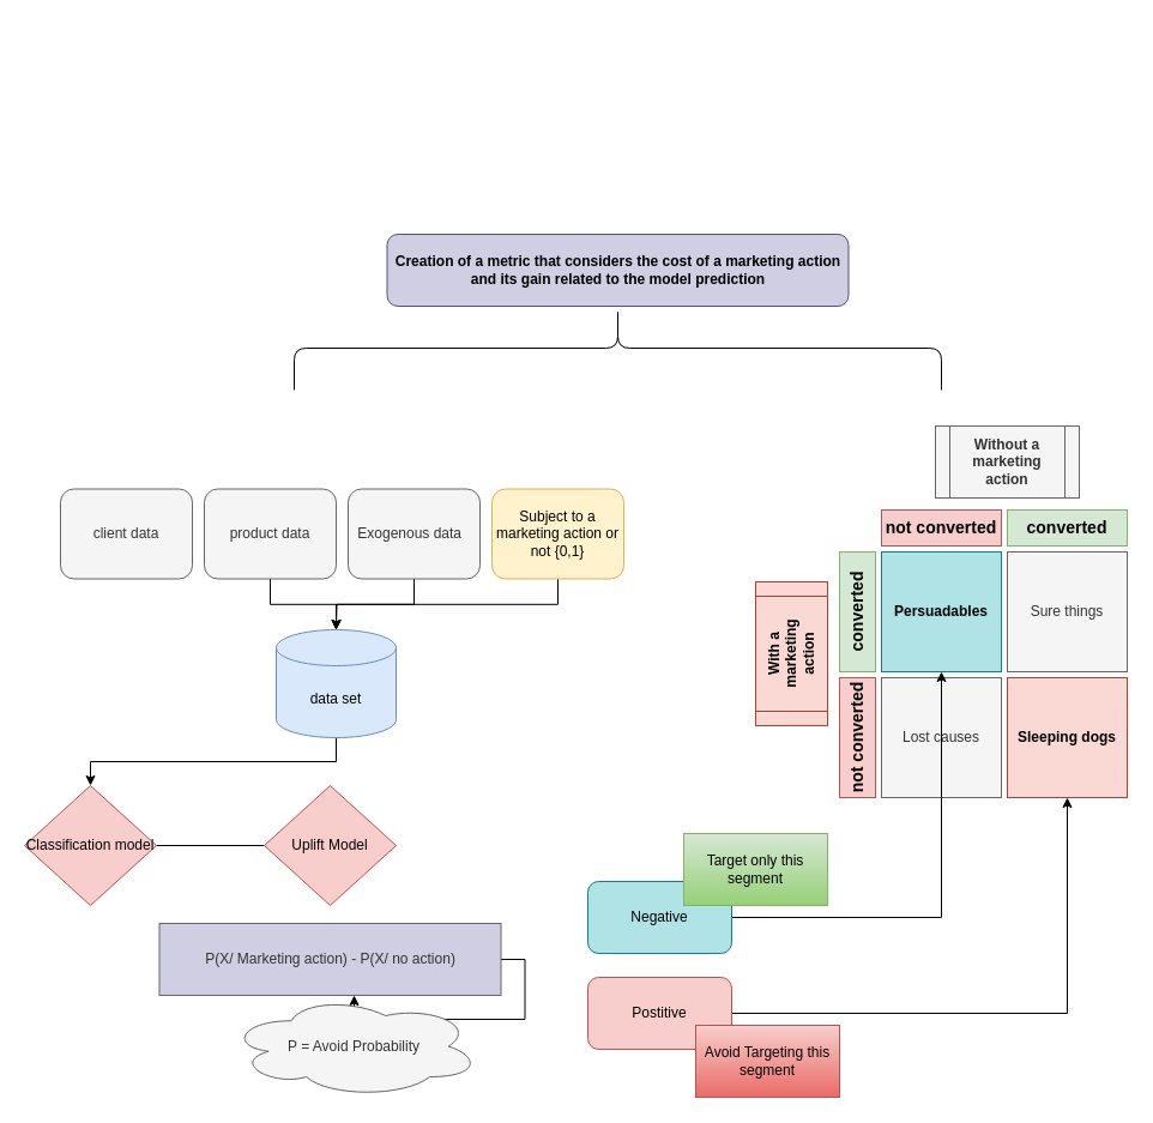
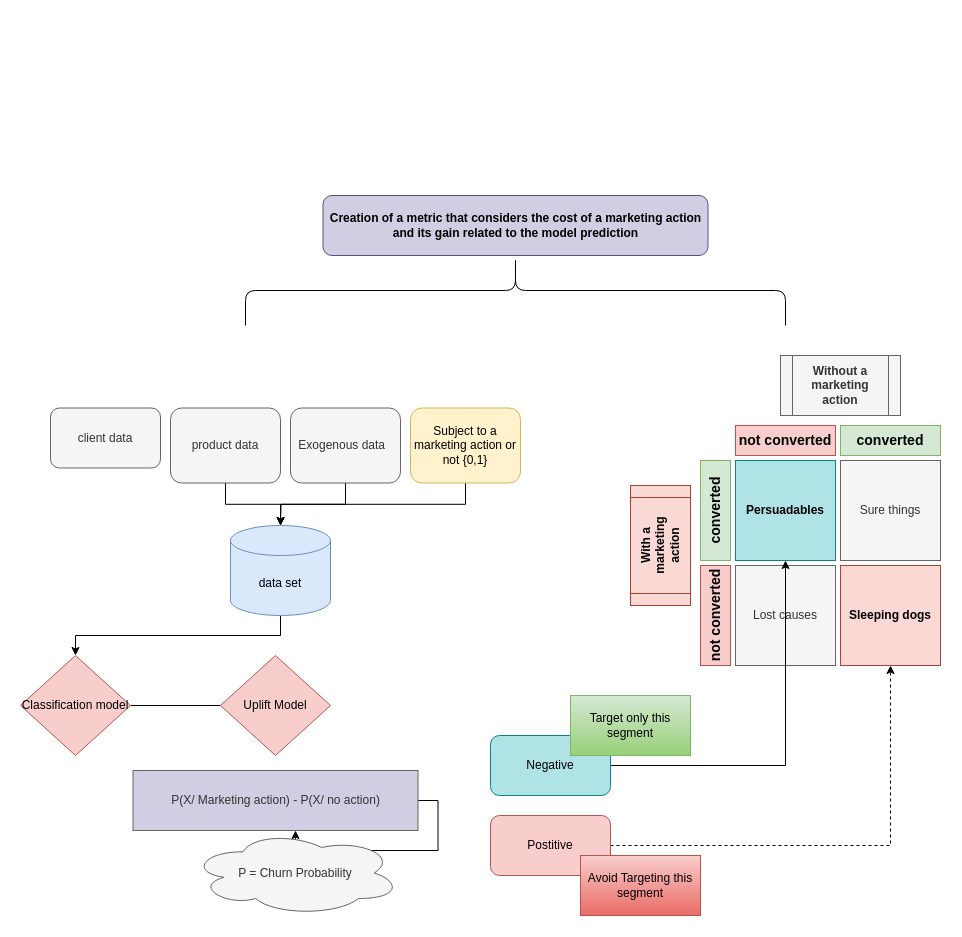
  <mxCell id="0" />
  <mxCell id="1" parent="0" />
  <mxCell id="2" value="&lt;b&gt;Persuadables&lt;/b&gt;" style="html=1;fillColor=#b0e3e6;strokeColor=#0e8088;shadow=0;fontSize=12;align=center;fontStyle=0;whiteSpace=wrap;rounded=0;" parent="1" vertex="1"><mxGeometry x="735" y="460" width="100" height="100" as="geometry" /></mxCell>
  <mxCell id="3" value="Sure things" style="html=1;shadow=0;fontSize=12;align=center;fontStyle=0;whiteSpace=wrap;rounded=0;fillColor=#f5f5f5;fontColor=#333333;strokeColor=#666666;" parent="1" vertex="1"><mxGeometry x="840" y="460" width="100" height="100" as="geometry" /></mxCell>
  <mxCell id="4" value="Lost causes" style="html=1;shadow=0;fontSize=12;align=center;fontStyle=0;whiteSpace=wrap;rounded=0;fillColor=#f5f5f5;fontColor=#333333;strokeColor=#666666;" parent="1" vertex="1"><mxGeometry x="735" y="565" width="100" height="100" as="geometry" /></mxCell>
  <mxCell id="5" value="&lt;b&gt;Sleeping dogs&lt;/b&gt;" style="html=1;fillColor=#fad9d5;strokeColor=#ae4132;shadow=0;fontSize=12;align=center;fontStyle=0;whiteSpace=wrap;rounded=0;" parent="1" vertex="1"><mxGeometry x="840" y="565" width="100" height="100" as="geometry" /></mxCell>
  <mxCell id="6" value="converted" style="html=1;fillColor=#d5e8d4;strokeColor=#82b366;shadow=0;fontSize=14;align=center;fontStyle=1;whiteSpace=wrap;horizontal=0;rounded=0;" parent="1" vertex="1"><mxGeometry x="700" y="460" width="30" height="100" as="geometry" /></mxCell>
  <mxCell id="7" value="not converted" style="html=1;fillColor=#f8cecc;strokeColor=#b85450;shadow=0;fontSize=14;align=center;fontStyle=1;whiteSpace=wrap;horizontal=0;rounded=0;" parent="1" vertex="1"><mxGeometry x="700" y="565" width="30" height="100" as="geometry" /></mxCell>
  <mxCell id="8" value="not converted" style="html=1;fillColor=#f8cecc;strokeColor=#b85450;shadow=0;fontSize=14;align=center;fontStyle=1;whiteSpace=wrap;rounded=0;" parent="1" vertex="1"><mxGeometry x="735" y="425" width="100" height="30" as="geometry" /></mxCell>
  <mxCell id="9" value="converted" style="html=1;fillColor=#d5e8d4;strokeColor=#82b366;shadow=0;fontSize=14;align=center;fontStyle=1;whiteSpace=wrap;rounded=0;" parent="1" vertex="1"><mxGeometry x="840" y="425" width="100" height="30" as="geometry" /></mxCell>
  <mxCell id="10" value="&lt;b&gt;Without a marketing action&lt;/b&gt;" style="shape=process;whiteSpace=wrap;html=1;backgroundOutline=1;fillColor=#f5f5f5;fontColor=#333333;strokeColor=#666666;" parent="1" vertex="1"><mxGeometry x="780" y="355" width="120" height="60" as="geometry" /></mxCell>
  <mxCell id="11" value="&lt;b&gt;With a marketing action&lt;/b&gt;" style="shape=process;whiteSpace=wrap;html=1;backgroundOutline=1;rotation=-90;fillColor=#fad9d5;strokeColor=#ae4132;" parent="1" vertex="1"><mxGeometry x="600" y="515" width="120" height="60" as="geometry" /></mxCell>
- <mxCell id="12" value="client data" style="rounded=1;whiteSpace=wrap;html=1;fillColor=#f5f5f5;fontColor=#333333;strokeColor=#666666;" parent="1" vertex="1"><mxGeometry x="50" y="407.5" width="110" height="75" as="geometry" /></mxCell>
+ <mxCell id="12" value="client data" style="rounded=1;whiteSpace=wrap;html=1;fillColor=#f5f5f5;fontColor=#333333;strokeColor=#666666;" parent="1" vertex="1"><mxGeometry x="50" y="407.5" width="110" height="60" as="geometry" /></mxCell>
  <mxCell id="13" style="edgeStyle=orthogonalEdgeStyle;rounded=0;orthogonalLoop=1;jettySize=auto;html=1;exitX=0.5;exitY=1;exitDx=0;exitDy=0;" parent="1" source="14" target="20" edge="1"><mxGeometry relative="1" as="geometry" /></mxCell>
  <mxCell id="14" value="product data" style="rounded=1;whiteSpace=wrap;html=1;fillColor=#f5f5f5;fontColor=#333333;strokeColor=#666666;" parent="1" vertex="1"><mxGeometry x="170" y="407.5" width="110" height="75" as="geometry" /></mxCell>
  <mxCell id="15" style="edgeStyle=orthogonalEdgeStyle;rounded=0;orthogonalLoop=1;jettySize=auto;html=1;exitX=0.5;exitY=1;exitDx=0;exitDy=0;" parent="1" source="16" edge="1"><mxGeometry relative="1" as="geometry"><mxPoint y="525" as="targetPoint" x="280" /></mxGeometry></mxCell>
  <mxCell id="16" value="Exogenous data&amp;nbsp;&amp;nbsp;" style="rounded=1;whiteSpace=wrap;html=1;fillColor=#f5f5f5;fontColor=#333333;strokeColor=#666666;" parent="1" vertex="1"><mxGeometry x="290" y="407.5" width="110" height="75" as="geometry" /></mxCell>
  <mxCell id="17" style="edgeStyle=orthogonalEdgeStyle;rounded=0;orthogonalLoop=1;jettySize=auto;html=1;exitX=0.5;exitY=1;exitDx=0;exitDy=0;entryX=0.5;entryY=0;entryDx=0;entryDy=0;entryPerimeter=0;" parent="1" source="18" target="20" edge="1"><mxGeometry relative="1" as="geometry" /></mxCell>
  <mxCell id="18" value="Subject to a marketing action or not {0,1}" style="rounded=1;whiteSpace=wrap;html=1;fillColor=#fff2cc;strokeColor=#d6b656;" parent="1" vertex="1"><mxGeometry x="410" y="407.5" width="110" height="75" as="geometry" /></mxCell>
  <mxCell id="19" style="edgeStyle=orthogonalEdgeStyle;rounded=0;orthogonalLoop=1;jettySize=auto;html=1;exitX=0.5;exitY=1;exitDx=0;exitDy=0;exitPerimeter=0;" parent="1" source="20" target="22" edge="1"><mxGeometry relative="1" as="geometry" /></mxCell>
  <mxCell id="20" value="data set" style="shape=cylinder3;whiteSpace=wrap;html=1;boundedLbl=1;backgroundOutline=1;size=15;fillColor=#dae8fc;strokeColor=#6c8ebf;" parent="1" vertex="1"><mxGeometry x="230" y="525" width="100" height="90" as="geometry" /></mxCell>
  <mxCell id="21" style="edgeStyle=orthogonalEdgeStyle;rounded=0;orthogonalLoop=1;jettySize=auto;html=1;exitX=1;exitY=0.5;exitDx=0;exitDy=0;entryX=0;entryY=0.5;entryDx=0;entryDy=0;endArrow=none;" parent="1" source="22" target="25" edge="1"><mxGeometry relative="1" as="geometry" /></mxCell>
  <mxCell id="22" value="Classification model" style="rhombus;whiteSpace=wrap;html=1;fillColor=#f8cecc;strokeColor=#b85450;" parent="1" vertex="1"><mxGeometry x="20" y="655" width="110" height="100" as="geometry" /></mxCell>
  <mxCell id="23" style="edgeStyle=orthogonalEdgeStyle;rounded=0;orthogonalLoop=1;jettySize=auto;html=1;exitX=1;exitY=0.5;exitDx=0;exitDy=0;" parent="1" source="24" target="26" edge="1"><mxGeometry relative="1" as="geometry" /></mxCell>
  <mxCell id="24" value="P(X/ Marketing action) - P(X/ no action)" style="rounded=0;whiteSpace=wrap;html=1;fillColor=#d0cee2;fontColor=#333333;strokeColor=#666666;" parent="1" vertex="1"><mxGeometry x="132.5" y="770" width="285" height="60" as="geometry" /></mxCell>
  <mxCell id="25" value="Uplift Model" style="rhombus;whiteSpace=wrap;html=1;fillColor=#f8cecc;strokeColor=#b85450;" parent="1" vertex="1"><mxGeometry x="220" y="655" width="110" height="100" as="geometry" /></mxCell>
- <mxCell id="26" value="P = Avoid Probability" style="ellipse;shape=cloud;whiteSpace=wrap;html=1;fillColor=#f5f5f5;fontColor=#333333;strokeColor=#666666;" parent="1" vertex="1"><mxGeometry x="190" y="830" width="210" height="85" as="geometry" /></mxCell>
+ <mxCell id="26" value="P = Churn Probability" style="ellipse;shape=cloud;whiteSpace=wrap;html=1;fillColor=#f5f5f5;fontColor=#333333;strokeColor=#666666;" parent="1" vertex="1"><mxGeometry x="190" y="830" width="210" height="85" as="geometry" /></mxCell>
  <mxCell id="27" style="edgeStyle=orthogonalEdgeStyle;rounded=0;orthogonalLoop=1;jettySize=auto;html=1;exitX=1;exitY=0.5;exitDx=0;exitDy=0;entryX=0.5;entryY=1;entryDx=0;entryDy=0;" parent="1" source="28" target="2" edge="1"><mxGeometry relative="1" as="geometry" /></mxCell>
  <mxCell id="28" value="Negative" style="rounded=1;whiteSpace=wrap;html=1;fillColor=#b0e3e6;strokeColor=#0e8088;" parent="1" vertex="1"><mxGeometry x="490" y="735" width="120" height="60" as="geometry" /></mxCell>
- <mxCell id="29" style="edgeStyle=orthogonalEdgeStyle;rounded=0;orthogonalLoop=1;jettySize=auto;html=1;exitX=1;exitY=0.5;exitDx=0;exitDy=0;entryX=0.5;entryY=1;entryDx=0;entryDy=0;" parent="1" source="30" target="5" edge="1"><mxGeometry relative="1" as="geometry" /></mxCell>
+ <mxCell id="29" style="edgeStyle=orthogonalEdgeStyle;rounded=0;orthogonalLoop=1;jettySize=auto;html=1;exitX=1;exitY=0.5;exitDx=0;exitDy=0;entryX=0.5;entryY=1;entryDx=0;entryDy=0;dashed=1;" parent="1" source="30" target="5" edge="1"><mxGeometry relative="1" as="geometry" /></mxCell>
  <mxCell id="30" value="Postitive" style="rounded=1;whiteSpace=wrap;html=1;fillColor=#f8cecc;strokeColor=#b85450;" parent="1" vertex="1"><mxGeometry x="490" y="815" width="120" height="60" as="geometry" /></mxCell>
  <mxCell id="31" value="Target only this segment" style="rounded=0;whiteSpace=wrap;html=1;fillColor=#d5e8d4;strokeColor=#82b366;gradientColor=#97d077;" parent="1" vertex="1"><mxGeometry x="570" y="695" width="120" height="60" as="geometry" /></mxCell>
  <mxCell id="32" value="Avoid Targeting this segment" style="rounded=0;whiteSpace=wrap;html=1;fillColor=#f8cecc;strokeColor=#b85450;gradientColor=#ea6b66;" parent="1" vertex="1"><mxGeometry x="580" y="855" width="120" height="60" as="geometry" /></mxCell>
  <mxCell id="33" value="&lt;b&gt;Creation of a metric that considers the cost of a marketing action and its gain related to the model prediction&lt;/b&gt;" style="rounded=1;whiteSpace=wrap;html=1;fillColor=#d0cee2;strokeColor=#56517e;" parent="1" vertex="1"><mxGeometry x="322.5" y="195" width="385" height="60" as="geometry" /></mxCell>
  <mxCell id="34" value="" style="shape=curlyBracket;whiteSpace=wrap;html=1;rounded=1;flipH=1;labelPosition=right;verticalLabelPosition=middle;align=left;verticalAlign=middle;rotation=-90;" parent="1" vertex="1"><mxGeometry x="480" y="20" width="70" height="540" as="geometry" /></mxCell>
